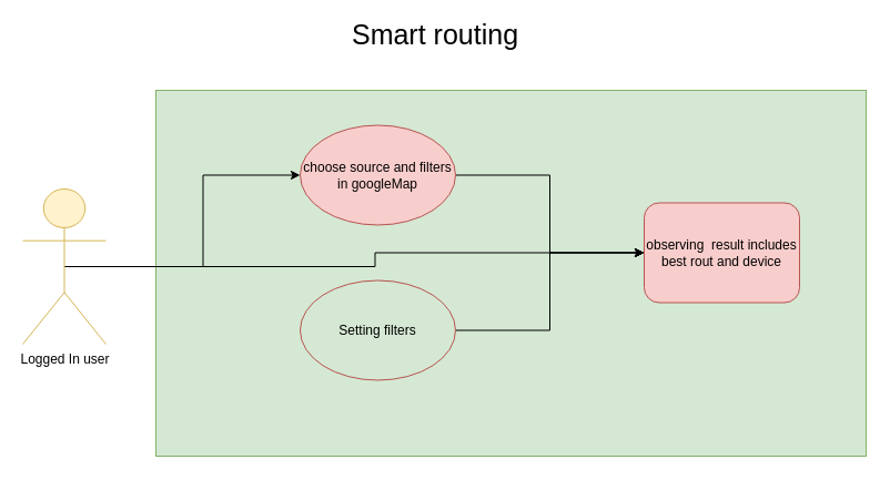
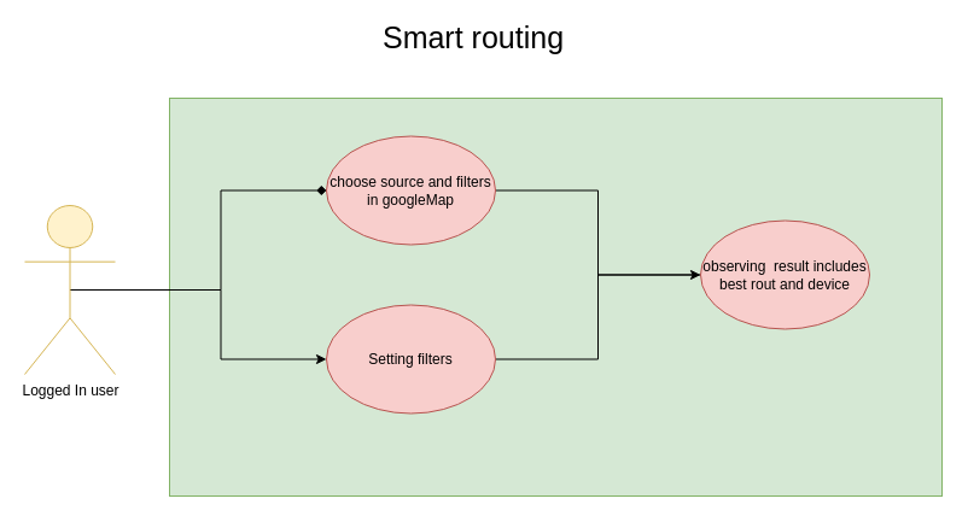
  <mxCell id="0" />
  <mxCell id="1" parent="0" />
  <mxCell id="2" value="&lt;font style=&quot;font-size: 25px&quot;&gt;Smart routing&lt;/font&gt;" style="text;html=1;strokeColor=none;fillColor=none;align=center;verticalAlign=middle;whiteSpace=wrap;rounded=0;" parent="1" vertex="1"><mxGeometry x="302" y="20" width="180" height="20" as="geometry" /></mxCell>
  <mxCell id="3" value="" style="rounded=0;whiteSpace=wrap;html=1;fillColor=#d5e8d4;strokeColor=#82b366;" vertex="1" parent="1"><mxGeometry x="140" y="81" width="640" height="330" as="geometry" /></mxCell>
- <mxCell id="4" style="edgeStyle=orthogonalEdgeStyle;rounded=0;orthogonalLoop=1;jettySize=auto;html=1;exitX=0.5;exitY=0.5;exitDx=0;exitDy=0;exitPerimeter=0;" edge="1" parent="1" source="6" target="8"><mxGeometry relative="1" as="geometry" /></mxCell>
- <mxCell id="5" style="edgeStyle=orthogonalEdgeStyle;rounded=0;orthogonalLoop=1;jettySize=auto;html=1;exitX=0.5;exitY=0.5;exitDx=0;exitDy=0;exitPerimeter=0;" edge="1" parent="1" source="6" target="11"><mxGeometry relative="1" as="geometry" /></mxCell>
+ <mxCell id="4" style="edgeStyle=orthogonalEdgeStyle;rounded=0;orthogonalLoop=1;jettySize=auto;html=1;exitX=0.5;exitY=0.5;exitDx=0;exitDy=0;exitPerimeter=0;endArrow=diamond;" edge="1" parent="1" source="6" target="8"><mxGeometry relative="1" as="geometry" /></mxCell>
+ <mxCell id="5" style="edgeStyle=orthogonalEdgeStyle;rounded=0;orthogonalLoop=1;jettySize=auto;html=1;exitX=0.5;exitY=0.5;exitDx=0;exitDy=0;exitPerimeter=0;entryX=0;entryY=0.5;entryDx=0;entryDy=0;" edge="1" parent="1" source="6" target="10"><mxGeometry relative="1" as="geometry" /></mxCell>
  <mxCell id="6" value="Logged In user" style="shape=umlActor;verticalLabelPosition=bottom;labelBackgroundColor=#ffffff;verticalAlign=top;html=1;outlineConnect=0;fillColor=#fff2cc;strokeColor=#d6b656;" vertex="1" parent="1"><mxGeometry x="20" y="170" width="75" height="140" as="geometry" /></mxCell>
  <mxCell id="7" style="edgeStyle=orthogonalEdgeStyle;rounded=0;orthogonalLoop=1;jettySize=auto;html=1;exitX=1;exitY=0.5;exitDx=0;exitDy=0;entryX=0;entryY=0.5;entryDx=0;entryDy=0;" edge="1" parent="1" source="8" target="11"><mxGeometry relative="1" as="geometry" /></mxCell>
  <mxCell id="8" value="choose source and filters in googleMap" style="ellipse;whiteSpace=wrap;html=1;fillColor=#f8cecc;strokeColor=#b85450;" vertex="1" parent="1"><mxGeometry x="270" y="112.5" width="140" height="90" as="geometry" /></mxCell>
- <mxCell id="9" style="edgeStyle=orthogonalEdgeStyle;rounded=0;orthogonalLoop=1;jettySize=auto;html=1;exitX=1;exitY=0.5;exitDx=0;exitDy=0;" edge="1" parent="1" source="10" target="11"><mxGeometry relative="1" as="geometry" /></mxCell>
- <mxCell id="10" value="Setting filters" style="ellipse;whiteSpace=wrap;html=1;fillColor=#d5e8d4;strokeColor=#b85450;" vertex="1" parent="1"><mxGeometry x="270" y="252.5" width="140" height="90" as="geometry" /></mxCell>
- <mxCell id="11" value="observing &amp;nbsp;result includes best rout and device" style="whiteSpace=wrap;html=1;fillColor=#f8cecc;strokeColor=#b85450;rounded=1;" vertex="1" parent="1"><mxGeometry x="580" y="182.5" width="140" height="90" as="geometry" /></mxCell>
+ <mxCell id="9" style="edgeStyle=orthogonalEdgeStyle;rounded=0;orthogonalLoop=1;jettySize=auto;html=1;exitX=1;exitY=0.5;exitDx=0;exitDy=0;endArrow=none;" edge="1" parent="1" source="10" target="11"><mxGeometry relative="1" as="geometry" /></mxCell>
+ <mxCell id="10" value="Setting filters" style="ellipse;whiteSpace=wrap;html=1;fillColor=#f8cecc;strokeColor=#b85450;" vertex="1" parent="1"><mxGeometry x="270" y="252.5" width="140" height="90" as="geometry" /></mxCell>
+ <mxCell id="11" value="observing &amp;nbsp;result includes best rout and device" style="ellipse;whiteSpace=wrap;html=1;fillColor=#f8cecc;strokeColor=#b85450;" vertex="1" parent="1"><mxGeometry x="580" y="182.5" width="140" height="90" as="geometry" /></mxCell>
